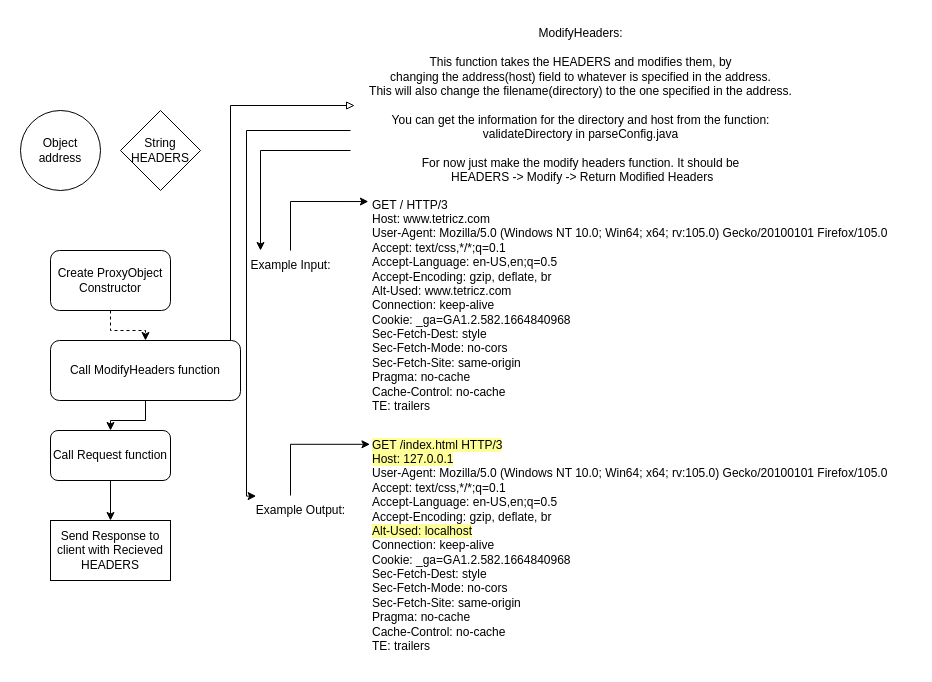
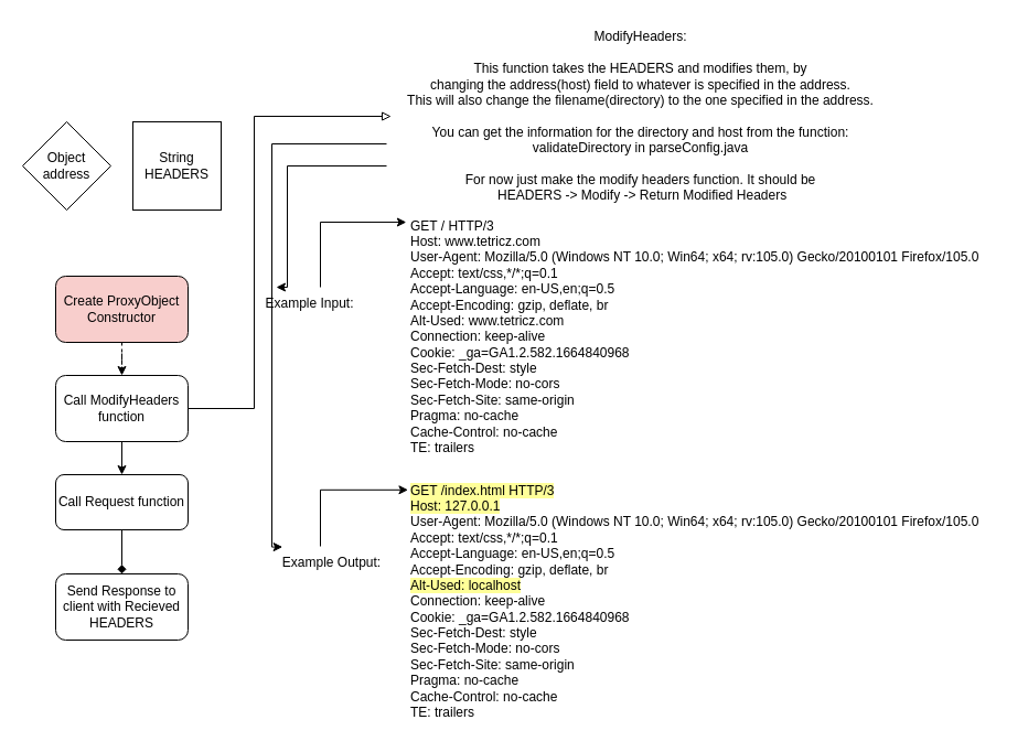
  <mxCell id="0" />
  <mxCell id="1" parent="0" />
  <mxCell id="2" style="edgeStyle=orthogonalEdgeStyle;rounded=0;orthogonalLoop=1;jettySize=auto;html=1;entryX=0.5;entryY=0;entryDx=0;entryDy=0;endArrow=classic;endFill=1;dashed=1;" edge="1" parent="1" source="3" target="6"><mxGeometry relative="1" as="geometry" /></mxCell>
- <mxCell id="3" value="&lt;div&gt;Create ProxyObject&lt;/div&gt;&lt;div&gt;Constructor&lt;br&gt;&lt;/div&gt;" style="rounded=1;whiteSpace=wrap;html=1;" vertex="1" parent="1"><mxGeometry x="50" y="250" width="120" height="60" as="geometry" /></mxCell>
+ <mxCell id="3" value="&lt;div&gt;Create ProxyObject&lt;/div&gt;&lt;div&gt;Constructor&lt;br&gt;&lt;/div&gt;" style="rounded=1;whiteSpace=wrap;html=1;fillColor=#f8cecc;" vertex="1" parent="1"><mxGeometry x="50" y="250" width="120" height="60" as="geometry" /></mxCell>
  <mxCell id="4" style="edgeStyle=orthogonalEdgeStyle;rounded=0;orthogonalLoop=1;jettySize=auto;html=1;" edge="1" parent="1" source="6" target="9"><mxGeometry relative="1" as="geometry" /></mxCell>
  <mxCell id="5" style="edgeStyle=orthogonalEdgeStyle;rounded=0;orthogonalLoop=1;jettySize=auto;html=1;entryX=0.009;entryY=0.5;entryDx=0;entryDy=0;entryPerimeter=0;endArrow=block;endFill=0;" edge="1" parent="1" source="6" target="13"><mxGeometry relative="1" as="geometry"><Array as="points"><mxPoint x="230" y="370" /><mxPoint x="230" y="105" /></Array></mxGeometry></mxCell>
- <mxCell id="6" value="Call ModifyHeaders function" style="rounded=1;whiteSpace=wrap;html=1;" vertex="1" parent="1"><mxGeometry x="50" y="340" width="190" height="60" as="geometry" /></mxCell>
- <mxCell id="7" value="&lt;div&gt;String&lt;br&gt;&lt;/div&gt;&lt;div&gt;HEADERS&lt;/div&gt;" style="rhombus;whiteSpace=wrap;html=1;" vertex="1" parent="1"><mxGeometry x="120" y="110" width="80" height="80" as="geometry" /></mxCell>
- <mxCell id="8" style="edgeStyle=orthogonalEdgeStyle;rounded=0;orthogonalLoop=1;jettySize=auto;html=1;" edge="1" parent="1" source="9" target="10"><mxGeometry relative="1" as="geometry"><mxPoint x="110" y="570" as="targetPoint" /></mxGeometry></mxCell>
+ <mxCell id="6" value="Call ModifyHeaders function" style="rounded=1;whiteSpace=wrap;html=1;" vertex="1" parent="1"><mxGeometry x="50" y="340" width="120" height="60" as="geometry" /></mxCell>
+ <mxCell id="7" value="&lt;div&gt;String&lt;br&gt;&lt;/div&gt;&lt;div&gt;HEADERS&lt;/div&gt;" style="whiteSpace=wrap;html=1;rounded=0;" vertex="1" parent="1"><mxGeometry x="120" y="110" width="80" height="80" as="geometry" /></mxCell>
+ <mxCell id="8" style="edgeStyle=orthogonalEdgeStyle;rounded=0;orthogonalLoop=1;jettySize=auto;html=1;endArrow=diamond;" edge="1" parent="1" source="9" target="10"><mxGeometry relative="1" as="geometry"><mxPoint x="110" y="570" as="targetPoint" /></mxGeometry></mxCell>
  <mxCell id="9" value="Call Request function" style="rounded=1;whiteSpace=wrap;html=1;" vertex="1" parent="1"><mxGeometry x="50" y="430" width="120" height="50" as="geometry" /></mxCell>
- <mxCell id="10" value="&lt;div&gt;Send Response to client with Recieved HEADERS&lt;/div&gt;" style="whiteSpace=wrap;html=1;rounded=0;" vertex="1" parent="1"><mxGeometry x="50" y="520" width="120" height="60" as="geometry" /></mxCell>
+ <mxCell id="10" value="&lt;div&gt;Send Response to client with Recieved HEADERS&lt;/div&gt;" style="rounded=1;whiteSpace=wrap;html=1;" vertex="1" parent="1"><mxGeometry x="50" y="520" width="120" height="60" as="geometry" /></mxCell>
  <mxCell id="11" style="edgeStyle=orthogonalEdgeStyle;rounded=0;orthogonalLoop=1;jettySize=auto;html=1;entryX=0.2;entryY=0;entryDx=0;entryDy=0;entryPerimeter=0;endArrow=classic;endFill=1;" edge="1" parent="1" source="13" target="16"><mxGeometry relative="1" as="geometry"><Array as="points"><mxPoint x="260" y="150" /></Array></mxGeometry></mxCell>
  <mxCell id="12" style="edgeStyle=orthogonalEdgeStyle;rounded=0;orthogonalLoop=1;jettySize=auto;html=1;entryX=0.097;entryY=0.019;entryDx=0;entryDy=0;entryPerimeter=0;endArrow=classic;endFill=1;" edge="1" parent="1" source="13" target="19"><mxGeometry relative="1" as="geometry"><Array as="points"><mxPoint x="246" y="130" /></Array></mxGeometry></mxCell>
  <mxCell id="13" value="&lt;div&gt;ModifyHeaders:&lt;/div&gt;&lt;div&gt;&lt;br&gt;&lt;/div&gt;&lt;div&gt;This function takes the HEADERS and modifies them, by&lt;/div&gt;&lt;div&gt;changing the address(host) field to whatever is specified in the address.&lt;/div&gt;&lt;div&gt;This will also change the filename(directory) to the one specified in the address.&lt;/div&gt;&lt;div&gt;&lt;br&gt;&lt;/div&gt;&lt;div&gt;You can get the information for the directory and host from the function:&lt;/div&gt;&lt;div&gt;validateDirectory in parseConfig.java&lt;/div&gt;&lt;div&gt;&lt;br&gt;&lt;/div&gt;&lt;div&gt;For now just make the modify headers function. It should be&lt;/div&gt;&lt;div&gt;&amp;nbsp;HEADERS -&amp;gt; Modify -&amp;gt; Return Modified Headers&lt;br&gt;&lt;/div&gt;" style="text;html=1;align=center;verticalAlign=middle;resizable=0;points=[];autosize=1;strokeColor=none;fillColor=none;" vertex="1" parent="1"><mxGeometry x="350" y="20" width="460" height="170" as="geometry" /></mxCell>
- <mxCell id="14" value="&lt;div&gt;Object&lt;/div&gt;&lt;div&gt;address&lt;br&gt;&lt;/div&gt;" style="ellipse;whiteSpace=wrap;html=1;" vertex="1" parent="1"><mxGeometry x="20" y="110" width="80" height="80" as="geometry" /></mxCell>
+ <mxCell id="14" value="&lt;div&gt;Object&lt;/div&gt;&lt;div&gt;address&lt;br&gt;&lt;/div&gt;" style="rhombus;whiteSpace=wrap;html=1;" vertex="1" parent="1"><mxGeometry x="20" y="110" width="80" height="80" as="geometry" /></mxCell>
  <mxCell id="15" style="edgeStyle=orthogonalEdgeStyle;rounded=0;orthogonalLoop=1;jettySize=auto;html=1;entryX=-0.004;entryY=0.048;entryDx=0;entryDy=0;entryPerimeter=0;endArrow=classic;endFill=1;" edge="1" parent="1" source="16" target="17"><mxGeometry relative="1" as="geometry"><Array as="points"><mxPoint x="290" y="201" /></Array></mxGeometry></mxCell>
- <mxCell id="16" value="&lt;div&gt;Example Input:&lt;/div&gt;" style="text;html=1;align=center;verticalAlign=middle;resizable=0;points=[];autosize=1;strokeColor=none;fillColor=none;" vertex="1" parent="1"><mxGeometry x="240" y="250" width="100" height="30" as="geometry" /></mxCell>
+ <mxCell id="16" value="&lt;div&gt;Example Input:&lt;/div&gt;" style="text;html=1;align=center;verticalAlign=middle;resizable=0;points=[];autosize=1;strokeColor=none;fillColor=none;" vertex="1" parent="1"><mxGeometry x="230" y="260" width="100" height="30" as="geometry" /></mxCell>
  <mxCell id="17" value="&lt;div align=&quot;left&quot;&gt;GET / HTTP/3&lt;br&gt;Host: www.tetricz.com&lt;br&gt;User-Agent: Mozilla/5.0 (Windows NT 10.0; Win64; x64; rv:105.0) Gecko/20100101 Firefox/105.0&lt;br&gt;Accept: text/css,*/*;q=0.1&lt;br&gt;Accept-Language: en-US,en;q=0.5&lt;br&gt;Accept-Encoding: gzip, deflate, br&lt;br&gt;Alt-Used: www.tetricz.com&lt;br&gt;Connection: keep-alive&lt;br&gt;Cookie: _ga=GA1.2.582.1664840968&lt;br&gt;Sec-Fetch-Dest: style&lt;br&gt;Sec-Fetch-Mode: no-cors&lt;br&gt;Sec-Fetch-Site: same-origin&lt;br&gt;Pragma: no-cache&lt;br&gt;Cache-Control: no-cache&lt;br&gt;TE: trailers&lt;/div&gt;" style="text;html=1;align=left;verticalAlign=middle;resizable=0;points=[];autosize=1;strokeColor=none;fillColor=none;" vertex="1" parent="1"><mxGeometry x="370" y="190" width="540" height="230" as="geometry" /></mxCell>
  <mxCell id="18" style="edgeStyle=orthogonalEdgeStyle;rounded=0;orthogonalLoop=1;jettySize=auto;html=1;endArrow=classic;endFill=1;entryX=-0.001;entryY=0.06;entryDx=0;entryDy=0;entryPerimeter=0;" edge="1" parent="1" source="19" target="20"><mxGeometry relative="1" as="geometry"><mxPoint x="290" y="450" as="targetPoint" /><Array as="points"><mxPoint x="290" y="444" /></Array></mxGeometry></mxCell>
  <mxCell id="19" value="Example Output:" style="text;html=1;align=center;verticalAlign=middle;resizable=0;points=[];autosize=1;strokeColor=none;fillColor=none;" vertex="1" parent="1"><mxGeometry x="245" y="495" width="110" height="30" as="geometry" /></mxCell>
  <mxCell id="20" value="&lt;div align=&quot;left&quot;&gt;&lt;span style=&quot;background-color: rgb(255, 255, 153);&quot;&gt;GET /index.html HTTP/3&lt;br&gt;Host: 127.0.0.1&lt;/span&gt;&lt;br&gt;User-Agent: Mozilla/5.0 (Windows NT 10.0; Win64; x64; rv:105.0) Gecko/20100101 Firefox/105.0&lt;br&gt;Accept: text/css,*/*;q=0.1&lt;br&gt;Accept-Language: en-US,en;q=0.5&lt;br&gt;Accept-Encoding: gzip, deflate, br&lt;br&gt;&lt;span style=&quot;background-color: rgb(255, 255, 153);&quot;&gt;Alt-Used: localhost&lt;/span&gt;&lt;br&gt;Connection: keep-alive&lt;br&gt;Cookie: _ga=GA1.2.582.1664840968&lt;br&gt;Sec-Fetch-Dest: style&lt;br&gt;Sec-Fetch-Mode: no-cors&lt;br&gt;Sec-Fetch-Site: same-origin&lt;br&gt;Pragma: no-cache&lt;br&gt;Cache-Control: no-cache&lt;br&gt;TE: trailers&lt;/div&gt;" style="text;html=1;align=left;verticalAlign=middle;resizable=0;points=[];autosize=1;strokeColor=none;fillColor=none;" vertex="1" parent="1"><mxGeometry x="370" y="430" width="540" height="230" as="geometry" /></mxCell>
